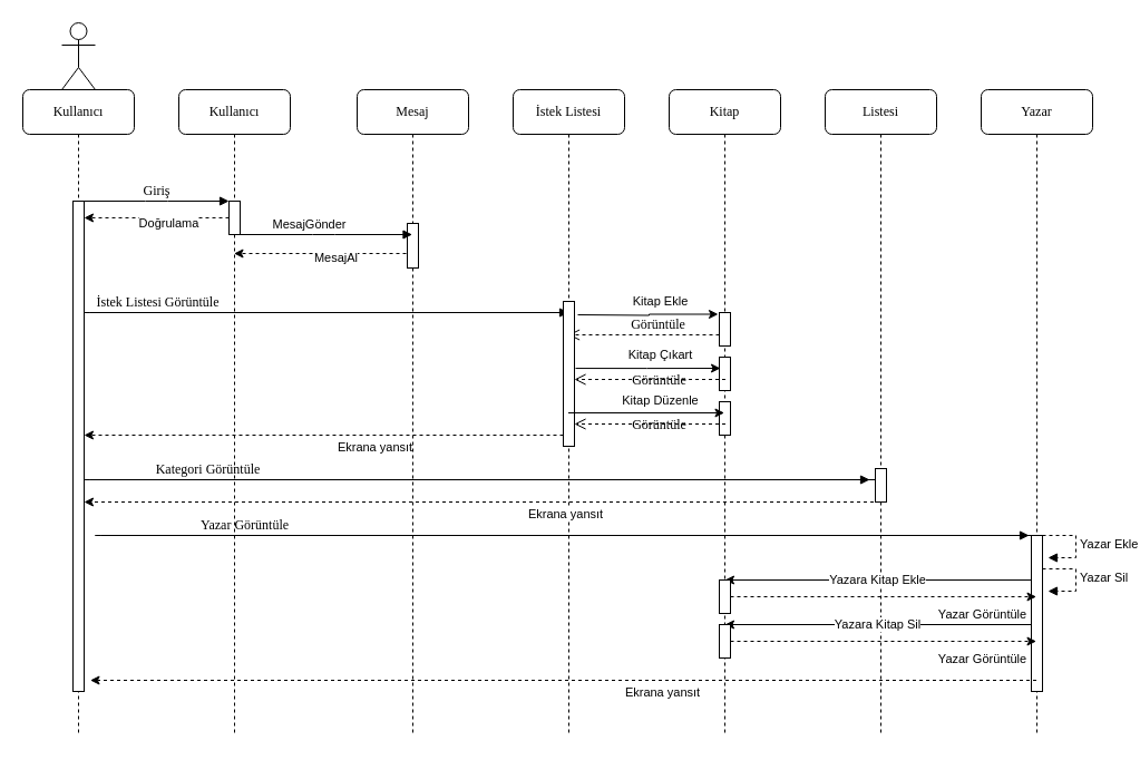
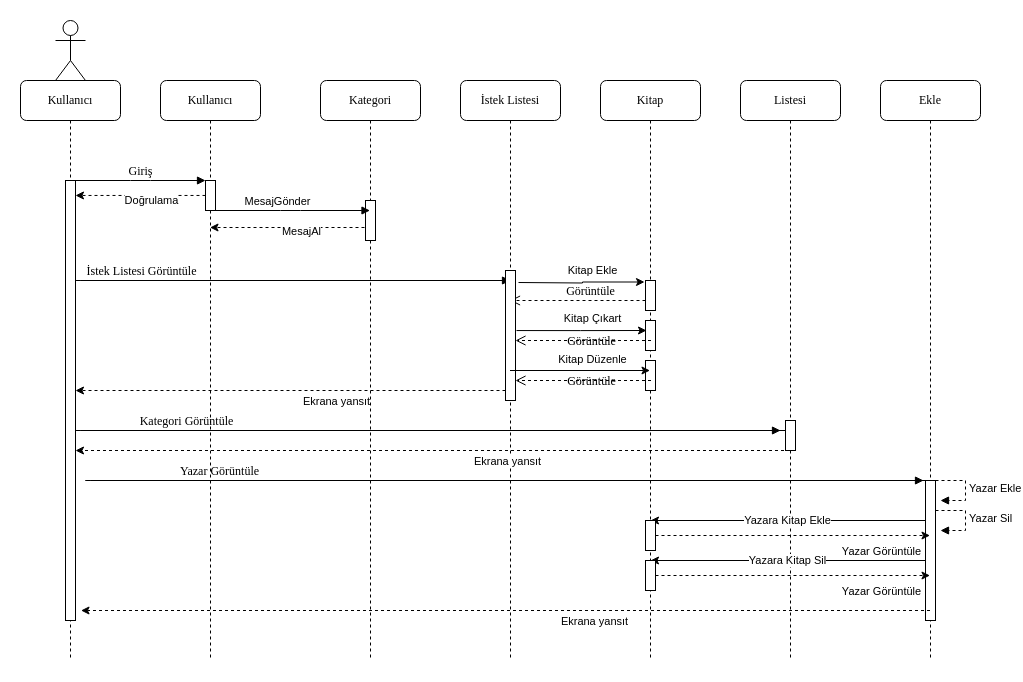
  <mxCell id="0" />
  <mxCell id="1" parent="0" />
  <mxCell id="2" value="Kullanıcı" style="shape=umlLifeline;perimeter=lifelinePerimeter;whiteSpace=wrap;html=1;container=1;collapsible=0;recursiveResize=0;outlineConnect=0;rounded=1;shadow=0;comic=0;labelBackgroundColor=none;strokeWidth=1;fontFamily=Verdana;fontSize=12;align=center;" parent="1" vertex="1"><mxGeometry x="160" y="80" width="100" height="580" as="geometry" /></mxCell>
  <mxCell id="3" value="" style="html=1;points=[];perimeter=orthogonalPerimeter;rounded=0;shadow=0;comic=0;labelBackgroundColor=none;strokeWidth=1;fontFamily=Verdana;fontSize=12;align=center;" parent="2" vertex="1"><mxGeometry x="45" y="100" width="10" height="30" as="geometry" /></mxCell>
- <mxCell id="4" value="Mesaj" style="shape=umlLifeline;perimeter=lifelinePerimeter;whiteSpace=wrap;html=1;container=1;collapsible=0;recursiveResize=0;outlineConnect=0;rounded=1;shadow=0;comic=0;labelBackgroundColor=none;strokeWidth=1;fontFamily=Verdana;fontSize=12;align=center;" parent="1" vertex="1"><mxGeometry x="320" y="80" width="100" height="580" as="geometry" /></mxCell>
+ <mxCell id="4" value="Kategori" style="shape=umlLifeline;perimeter=lifelinePerimeter;whiteSpace=wrap;html=1;container=1;collapsible=0;recursiveResize=0;outlineConnect=0;rounded=1;shadow=0;comic=0;labelBackgroundColor=none;strokeWidth=1;fontFamily=Verdana;fontSize=12;align=center;" parent="1" vertex="1"><mxGeometry x="320" y="80" width="100" height="580" as="geometry" /></mxCell>
  <mxCell id="5" value="" style="html=1;points=[];perimeter=orthogonalPerimeter;rounded=0;shadow=0;comic=0;labelBackgroundColor=none;strokeWidth=1;fontFamily=Verdana;fontSize=12;align=center;" parent="4" vertex="1"><mxGeometry x="45" y="120" width="10" height="40" as="geometry" /></mxCell>
  <mxCell id="6" value="İstek Listesi" style="shape=umlLifeline;perimeter=lifelinePerimeter;whiteSpace=wrap;html=1;container=1;collapsible=0;recursiveResize=0;outlineConnect=0;rounded=1;shadow=0;comic=0;labelBackgroundColor=none;strokeWidth=1;fontFamily=Verdana;fontSize=12;align=center;" parent="1" vertex="1"><mxGeometry x="460" y="80" width="100" height="580" as="geometry" /></mxCell>
  <mxCell id="7" value="Kitap" style="shape=umlLifeline;perimeter=lifelinePerimeter;whiteSpace=wrap;html=1;container=1;collapsible=0;recursiveResize=0;outlineConnect=0;rounded=1;shadow=0;comic=0;labelBackgroundColor=none;strokeWidth=1;fontFamily=Verdana;fontSize=12;align=center;" parent="1" vertex="1"><mxGeometry x="600" y="80" width="100" height="580" as="geometry" /></mxCell>
  <mxCell id="8" value="Listesi" style="shape=umlLifeline;perimeter=lifelinePerimeter;whiteSpace=wrap;html=1;container=1;collapsible=0;recursiveResize=0;outlineConnect=0;rounded=1;shadow=0;comic=0;labelBackgroundColor=none;strokeWidth=1;fontFamily=Verdana;fontSize=12;align=center;" parent="1" vertex="1"><mxGeometry x="740" y="80" width="100" height="580" as="geometry" /></mxCell>
- <mxCell id="9" value="Yazar" style="shape=umlLifeline;perimeter=lifelinePerimeter;whiteSpace=wrap;html=1;container=1;collapsible=0;recursiveResize=0;outlineConnect=0;rounded=1;shadow=0;comic=0;labelBackgroundColor=none;strokeWidth=1;fontFamily=Verdana;fontSize=12;align=center;" parent="1" vertex="1"><mxGeometry x="880" y="80" width="100" height="580" as="geometry" /></mxCell>
+ <mxCell id="9" value="Ekle" style="shape=umlLifeline;perimeter=lifelinePerimeter;whiteSpace=wrap;html=1;container=1;collapsible=0;recursiveResize=0;outlineConnect=0;rounded=1;shadow=0;comic=0;labelBackgroundColor=none;strokeWidth=1;fontFamily=Verdana;fontSize=12;align=center;" parent="1" vertex="1"><mxGeometry x="880" y="80" width="100" height="580" as="geometry" /></mxCell>
  <mxCell id="10" value="Kullanıcı" style="shape=umlLifeline;perimeter=lifelinePerimeter;whiteSpace=wrap;html=1;container=1;collapsible=0;recursiveResize=0;outlineConnect=0;rounded=1;shadow=0;comic=0;labelBackgroundColor=none;strokeWidth=1;fontFamily=Verdana;fontSize=12;align=center;" parent="1" vertex="1"><mxGeometry y="80" width="100" height="580" as="geometry" x="20" /></mxCell>
  <mxCell id="11" value="" style="html=1;points=[];perimeter=orthogonalPerimeter;rounded=0;shadow=0;comic=0;labelBackgroundColor=none;strokeWidth=1;fontFamily=Verdana;fontSize=12;align=center;" parent="10" vertex="1"><mxGeometry x="45" y="100" width="10" height="440" as="geometry" /></mxCell>
  <mxCell id="12" value="" style="html=1;points=[];perimeter=orthogonalPerimeter;rounded=0;shadow=0;comic=0;labelBackgroundColor=none;strokeWidth=1;fontFamily=Verdana;fontSize=12;align=center;" parent="1" vertex="1"><mxGeometry x="645" y="280" width="10" height="30" as="geometry" /></mxCell>
  <mxCell id="13" value="İstek Listesi Görüntüle" style="html=1;verticalAlign=bottom;endArrow=block;labelBackgroundColor=none;fontFamily=Verdana;fontSize=12;edgeStyle=elbowEdgeStyle;elbow=vertical;" parent="1" edge="1"><mxGeometry x="0.167" relative="1" as="geometry"><mxPoint x="515" y="280" as="sourcePoint" /><mxPoint x="510" y="280" as="targetPoint" /><Array as="points"><mxPoint x="70" y="280" /></Array><mxPoint as="offset" /></mxGeometry></mxCell>
  <mxCell id="14" value="Görüntüle" style="html=1;verticalAlign=bottom;endArrow=open;dashed=1;endSize=8;labelBackgroundColor=none;fontFamily=Verdana;fontSize=12;edgeStyle=elbowEdgeStyle;elbow=vertical;" parent="1" source="12" target="6" edge="1"><mxGeometry x="-0.188" relative="1" as="geometry"><mxPoint x="510" y="270" as="targetPoint" /><Array as="points"><mxPoint x="620" y="300" /><mxPoint x="590" y="260" /><mxPoint x="620" y="260" /></Array><mxPoint as="offset" /></mxGeometry></mxCell>
  <mxCell id="15" value="Giriş" style="html=1;verticalAlign=bottom;endArrow=block;entryX=0;entryY=0;labelBackgroundColor=none;fontFamily=Verdana;fontSize=12;edgeStyle=elbowEdgeStyle;elbow=vertical;" parent="1" source="11" target="3" edge="1"><mxGeometry relative="1" as="geometry"><mxPoint x="140" y="190" as="sourcePoint" /></mxGeometry></mxCell>
  <mxCell id="16" value="" style="html=1;verticalAlign=bottom;endArrow=block;labelBackgroundColor=none;fontFamily=Verdana;fontSize=12;edgeStyle=elbowEdgeStyle;elbow=vertical;" parent="1" source="2" target="4" edge="1"><mxGeometry relative="1" as="geometry"><mxPoint x="290" y="200" as="sourcePoint" /><Array as="points"><mxPoint x="290" y="210" /><mxPoint x="320" y="210" /><mxPoint x="220" y="210" /></Array></mxGeometry></mxCell>
  <mxCell id="17" value="MesajGönder" style="edgeLabel;html=1;align=center;verticalAlign=middle;resizable=0;points=[];" vertex="1" connectable="0" parent="16"><mxGeometry x="-0.16" y="-4" relative="1" as="geometry"><mxPoint y="-14" as="offset" /></mxGeometry></mxCell>
  <mxCell id="18" style="edgeStyle=orthogonalEdgeStyle;rounded=0;orthogonalLoop=1;jettySize=auto;html=1;entryX=-0.1;entryY=0.05;entryDx=0;entryDy=0;entryPerimeter=0;" edge="1" parent="1" target="12"><mxGeometry relative="1" as="geometry"><mxPoint x="518" y="282" as="sourcePoint" /></mxGeometry></mxCell>
  <mxCell id="19" value="Kitap Ekle" style="edgeLabel;html=1;align=center;verticalAlign=middle;resizable=0;points=[];" vertex="1" connectable="0" parent="18"><mxGeometry x="0.175" y="-1" relative="1" as="geometry"><mxPoint y="-13" as="offset" /></mxGeometry></mxCell>
  <mxCell id="20" style="edgeStyle=orthogonalEdgeStyle;rounded=0;orthogonalLoop=1;jettySize=auto;html=1;dashed=1;" edge="1" parent="1" source="22"><mxGeometry relative="1" as="geometry"><mxPoint x="75" y="390" as="targetPoint" /><Array as="points"><mxPoint x="75" y="390" /></Array></mxGeometry></mxCell>
  <mxCell id="21" value="Ekrana yansıt&lt;br&gt;" style="edgeLabel;html=1;align=center;verticalAlign=middle;resizable=0;points=[];" vertex="1" connectable="0" parent="20"><mxGeometry x="-0.208" y="4" relative="1" as="geometry"><mxPoint y="6" as="offset" /></mxGeometry></mxCell>
  <mxCell id="22" value="" style="html=1;points=[];perimeter=orthogonalPerimeter;rounded=0;shadow=0;comic=0;labelBackgroundColor=none;strokeWidth=1;fontFamily=Verdana;fontSize=12;align=center;" parent="1" vertex="1"><mxGeometry x="505" y="270" width="10" height="130" as="geometry" /></mxCell>
  <mxCell id="23" value="" style="shape=umlActor;verticalLabelPosition=bottom;verticalAlign=top;html=1;outlineConnect=0;" vertex="1" parent="1"><mxGeometry x="55" y="20" width="30" height="60" as="geometry" /></mxCell>
  <mxCell id="24" style="edgeStyle=orthogonalEdgeStyle;rounded=0;orthogonalLoop=1;jettySize=auto;html=1;dashed=1;" edge="1" parent="1" target="2"><mxGeometry relative="1" as="geometry"><mxPoint x="364" y="227" as="sourcePoint" /><Array as="points"><mxPoint x="260" y="227" /><mxPoint x="260" y="227" /></Array></mxGeometry></mxCell>
  <mxCell id="25" value="MesajAl" style="edgeLabel;html=1;align=center;verticalAlign=middle;resizable=0;points=[];" vertex="1" connectable="0" parent="24"><mxGeometry x="-0.282" y="-3" relative="1" as="geometry"><mxPoint x="-9" y="6" as="offset" /></mxGeometry></mxCell>
  <mxCell id="26" style="edgeStyle=orthogonalEdgeStyle;rounded=0;orthogonalLoop=1;jettySize=auto;html=1;entryX=1;entryY=0.034;entryDx=0;entryDy=0;entryPerimeter=0;dashed=1;" edge="1" parent="1" source="3" target="11"><mxGeometry relative="1" as="geometry" /></mxCell>
  <mxCell id="27" value="Doğrulama" style="edgeLabel;html=1;align=center;verticalAlign=middle;resizable=0;points=[];" vertex="1" connectable="0" parent="26"><mxGeometry x="-0.231" relative="1" as="geometry"><mxPoint x="-5" y="5" as="offset" /></mxGeometry></mxCell>
  <mxCell id="28" value="" style="html=1;points=[];perimeter=orthogonalPerimeter;rounded=0;shadow=0;comic=0;labelBackgroundColor=none;strokeWidth=1;fontFamily=Verdana;fontSize=12;align=center;" vertex="1" parent="1"><mxGeometry x="645" y="320" width="10" height="30" as="geometry" /></mxCell>
  <mxCell id="29" style="edgeStyle=orthogonalEdgeStyle;rounded=0;orthogonalLoop=1;jettySize=auto;html=1;entryX=0.1;entryY=0.333;entryDx=0;entryDy=0;entryPerimeter=0;exitX=1.1;exitY=0.462;exitDx=0;exitDy=0;exitPerimeter=0;" edge="1" parent="1" source="22" target="28"><mxGeometry relative="1" as="geometry"><mxPoint x="510" y="320.5" as="sourcePoint" /><mxPoint x="650" y="330" as="targetPoint" /></mxGeometry></mxCell>
  <mxCell id="30" value="Kitap Çıkart" style="edgeLabel;html=1;align=center;verticalAlign=middle;resizable=0;points=[];" vertex="1" connectable="0" parent="29"><mxGeometry x="0.175" y="-1" relative="1" as="geometry"><mxPoint y="-13" as="offset" /></mxGeometry></mxCell>
  <mxCell id="31" value="Görüntüle" style="html=1;verticalAlign=bottom;endArrow=open;dashed=1;endSize=8;labelBackgroundColor=none;fontFamily=Verdana;fontSize=12;edgeStyle=elbowEdgeStyle;elbow=vertical;" edge="1" parent="1"><mxGeometry x="-0.107" y="10" relative="1" as="geometry"><mxPoint x="515" y="340" as="targetPoint" /><Array as="points"><mxPoint x="625.5" y="340" /><mxPoint x="595.5" y="300" /><mxPoint x="625.5" y="300" /></Array><mxPoint x="650.5" y="340" as="sourcePoint" /><mxPoint x="1" as="offset" /></mxGeometry></mxCell>
  <mxCell id="32" value="" style="html=1;points=[];perimeter=orthogonalPerimeter;rounded=0;shadow=0;comic=0;labelBackgroundColor=none;strokeWidth=1;fontFamily=Verdana;fontSize=12;align=center;" vertex="1" parent="1"><mxGeometry x="645" y="360" width="10" height="30" as="geometry" /></mxCell>
  <mxCell id="33" style="edgeStyle=orthogonalEdgeStyle;rounded=0;orthogonalLoop=1;jettySize=auto;html=1;" edge="1" parent="1" source="6" target="7"><mxGeometry relative="1" as="geometry"><mxPoint x="526" y="340.06" as="sourcePoint" /><mxPoint x="643" y="360" as="targetPoint" /><Array as="points" /></mxGeometry></mxCell>
  <mxCell id="34" value="Kitap Düzenle" style="edgeLabel;html=1;align=center;verticalAlign=middle;resizable=0;points=[];" vertex="1" connectable="0" parent="33"><mxGeometry x="0.175" y="-1" relative="1" as="geometry"><mxPoint y="-13" as="offset" /></mxGeometry></mxCell>
  <mxCell id="35" value="Görüntüle" style="html=1;verticalAlign=bottom;endArrow=open;dashed=1;endSize=8;labelBackgroundColor=none;fontFamily=Verdana;fontSize=12;edgeStyle=elbowEdgeStyle;elbow=vertical;" edge="1" parent="1"><mxGeometry x="-0.107" y="10" relative="1" as="geometry"><mxPoint x="515" y="380" as="targetPoint" /><Array as="points"><mxPoint x="625.5" y="380" /><mxPoint x="595.5" y="340" /><mxPoint x="625.5" y="340" /></Array><mxPoint x="650.5" y="380" as="sourcePoint" /><mxPoint x="1" as="offset" /></mxGeometry></mxCell>
  <mxCell id="36" value="" style="html=1;points=[];perimeter=orthogonalPerimeter;rounded=0;shadow=0;comic=0;labelBackgroundColor=none;strokeWidth=1;fontFamily=Verdana;fontSize=12;align=center;" vertex="1" parent="1"><mxGeometry x="785" y="420" width="10" height="30" as="geometry" /></mxCell>
  <mxCell id="37" value="Kategori Görüntüle" style="html=1;verticalAlign=bottom;endArrow=block;labelBackgroundColor=none;fontFamily=Verdana;fontSize=12;edgeStyle=elbowEdgeStyle;elbow=vertical;" edge="1" parent="1"><mxGeometry x="0.167" relative="1" as="geometry"><mxPoint x="785" y="430" as="sourcePoint" /><mxPoint x="780" y="430" as="targetPoint" /><Array as="points"><mxPoint x="70" y="430" /></Array><mxPoint as="offset" /></mxGeometry></mxCell>
  <mxCell id="38" style="edgeStyle=orthogonalEdgeStyle;rounded=0;orthogonalLoop=1;jettySize=auto;html=1;dashed=1;" edge="1" parent="1" source="8"><mxGeometry relative="1" as="geometry"><mxPoint x="505" y="450" as="sourcePoint" /><mxPoint x="75" y="450" as="targetPoint" /><Array as="points"><mxPoint x="720" y="450" /><mxPoint x="720" y="450" /></Array></mxGeometry></mxCell>
  <mxCell id="39" value="Ekrana yansıt&lt;br&gt;" style="edgeLabel;html=1;align=center;verticalAlign=middle;resizable=0;points=[];" vertex="1" connectable="0" parent="38"><mxGeometry x="-0.208" y="4" relative="1" as="geometry"><mxPoint y="6" as="offset" /></mxGeometry></mxCell>
  <mxCell id="40" value="Yazara Kitap Ekle" style="edgeStyle=orthogonalEdgeStyle;rounded=0;orthogonalLoop=1;jettySize=auto;html=1;" edge="1" parent="1" source="41"><mxGeometry relative="1" as="geometry"><mxPoint x="650" y="520" as="targetPoint" /><Array as="points"><mxPoint x="650" y="520" /></Array></mxGeometry></mxCell>
  <mxCell id="41" value="" style="html=1;points=[];perimeter=orthogonalPerimeter;rounded=0;shadow=0;comic=0;labelBackgroundColor=none;strokeWidth=1;fontFamily=Verdana;fontSize=12;align=center;" vertex="1" parent="1"><mxGeometry x="925" y="480" width="10" height="140" as="geometry" /></mxCell>
  <mxCell id="42" value="Yazar Görüntüle" style="html=1;verticalAlign=bottom;endArrow=block;labelBackgroundColor=none;fontFamily=Verdana;fontSize=12;edgeStyle=elbowEdgeStyle;elbow=vertical;" edge="1" parent="1"><mxGeometry x="0.167" relative="1" as="geometry"><mxPoint x="928" y="480" as="sourcePoint" /><mxPoint x="923" y="480" as="targetPoint" /><Array as="points"><mxPoint x="80" y="480" /></Array><mxPoint as="offset" /></mxGeometry></mxCell>
  <mxCell id="43" value="Yazar Ekle" style="edgeStyle=orthogonalEdgeStyle;html=1;align=left;spacingLeft=2;endArrow=block;rounded=0;entryX=1;entryY=0;dashed=1;" edge="1" parent="1"><mxGeometry relative="1" as="geometry"><mxPoint x="935" y="480" as="sourcePoint" /><Array as="points"><mxPoint x="965" y="480" /><mxPoint x="965" y="500" /></Array><mxPoint x="940" y="500" as="targetPoint" /></mxGeometry></mxCell>
  <mxCell id="44" value="Yazar Sil" style="edgeStyle=orthogonalEdgeStyle;html=1;align=left;spacingLeft=2;endArrow=block;rounded=0;entryX=1;entryY=0;dashed=1;" edge="1" parent="1"><mxGeometry relative="1" as="geometry"><mxPoint x="935" y="510" as="sourcePoint" /><Array as="points"><mxPoint x="965" y="510" /><mxPoint x="965" y="530" /></Array><mxPoint x="940" y="530" as="targetPoint" /></mxGeometry></mxCell>
  <mxCell id="45" style="edgeStyle=orthogonalEdgeStyle;rounded=0;orthogonalLoop=1;jettySize=auto;html=1;dashed=1;" edge="1" parent="1" source="47" target="9"><mxGeometry relative="1" as="geometry"><Array as="points"><mxPoint x="860" y="535" /><mxPoint x="860" y="535" /></Array></mxGeometry></mxCell>
  <mxCell id="46" value="Yazar Görüntüle" style="edgeLabel;html=1;align=center;verticalAlign=middle;resizable=0;points=[];" vertex="1" connectable="0" parent="45"><mxGeometry x="0.639" y="-3" relative="1" as="geometry"><mxPoint y="12" as="offset" /></mxGeometry></mxCell>
  <mxCell id="47" value="" style="html=1;points=[];perimeter=orthogonalPerimeter;rounded=0;shadow=0;comic=0;labelBackgroundColor=none;strokeWidth=1;fontFamily=Verdana;fontSize=12;align=center;" vertex="1" parent="1"><mxGeometry x="645" y="520" width="10" height="30" as="geometry" /></mxCell>
  <mxCell id="48" value="Yazara Kitap Sil" style="edgeStyle=orthogonalEdgeStyle;rounded=0;orthogonalLoop=1;jettySize=auto;html=1;" edge="1" parent="1"><mxGeometry relative="1" as="geometry"><mxPoint x="925" y="560" as="sourcePoint" /><mxPoint x="650" y="560" as="targetPoint" /><Array as="points"><mxPoint x="650" y="560" /></Array></mxGeometry></mxCell>
  <mxCell id="49" style="edgeStyle=orthogonalEdgeStyle;rounded=0;orthogonalLoop=1;jettySize=auto;html=1;dashed=1;" edge="1" parent="1" source="51"><mxGeometry relative="1" as="geometry"><mxPoint x="929.5" y="575" as="targetPoint" /><Array as="points"><mxPoint x="860" y="575" /><mxPoint x="860" y="575" /></Array></mxGeometry></mxCell>
  <mxCell id="50" value="Yazar Görüntüle" style="edgeLabel;html=1;align=center;verticalAlign=middle;resizable=0;points=[];" vertex="1" connectable="0" parent="49"><mxGeometry x="0.639" y="-3" relative="1" as="geometry"><mxPoint y="12" as="offset" /></mxGeometry></mxCell>
  <mxCell id="51" value="" style="html=1;points=[];perimeter=orthogonalPerimeter;rounded=0;shadow=0;comic=0;labelBackgroundColor=none;strokeWidth=1;fontFamily=Verdana;fontSize=12;align=center;" vertex="1" parent="1"><mxGeometry x="645" y="560" width="10" height="30" as="geometry" /></mxCell>
  <mxCell id="52" style="edgeStyle=orthogonalEdgeStyle;rounded=0;orthogonalLoop=1;jettySize=auto;html=1;dashed=1;" edge="1" parent="1" source="9"><mxGeometry relative="1" as="geometry"><mxPoint x="795" y="610" as="sourcePoint" /><mxPoint x="80.5" y="610" as="targetPoint" /><Array as="points"><mxPoint x="720" y="610" /><mxPoint x="720" y="610" /></Array></mxGeometry></mxCell>
  <mxCell id="53" value="Ekrana yansıt&lt;br&gt;" style="edgeLabel;html=1;align=center;verticalAlign=middle;resizable=0;points=[];" vertex="1" connectable="0" parent="52"><mxGeometry x="-0.208" y="4" relative="1" as="geometry"><mxPoint y="6" as="offset" /></mxGeometry></mxCell>
